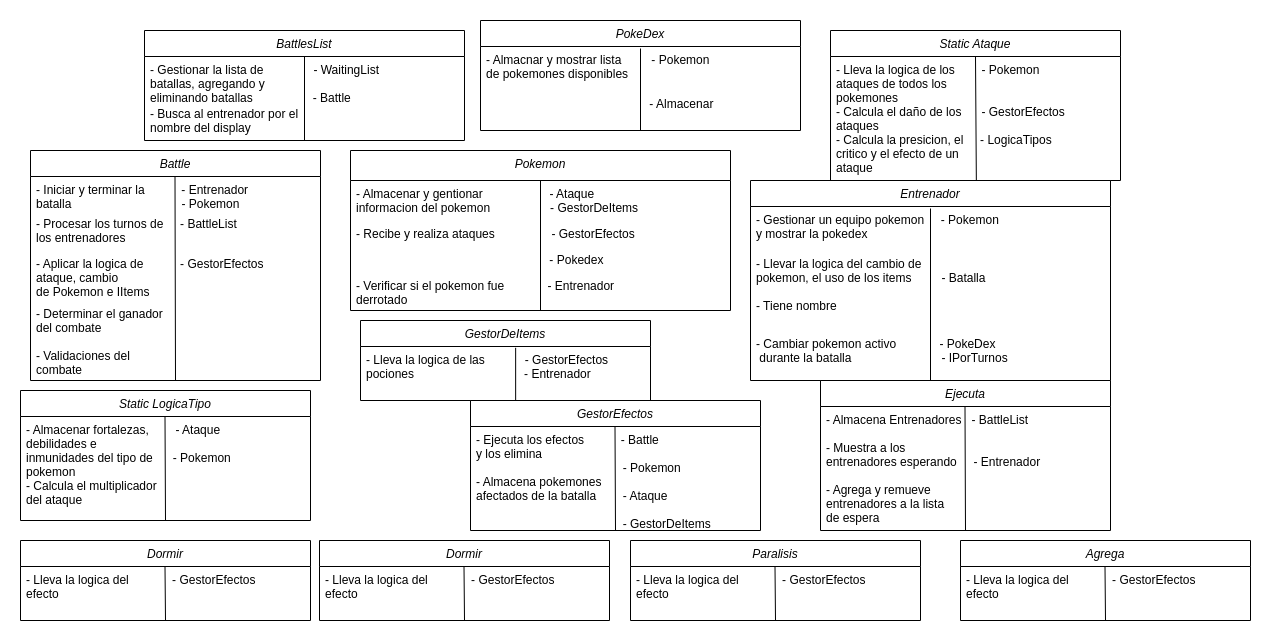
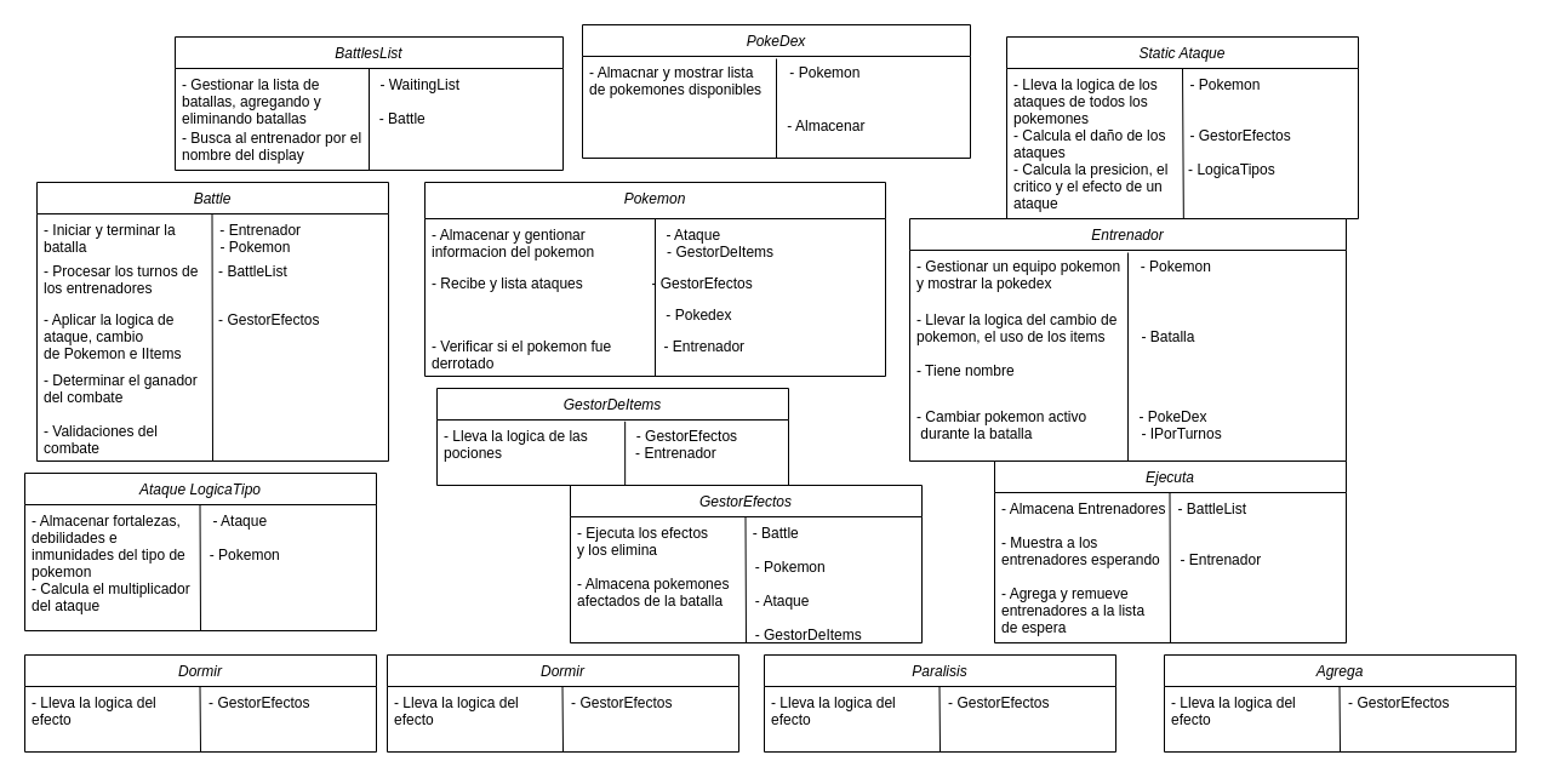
  <mxCell id="0" />
  <mxCell id="1" parent="0" />
  <mxCell id="2" value="Pokemon" style="swimlane;fontStyle=2;align=center;verticalAlign=top;childLayout=stackLayout;horizontal=1;startSize=30;horizontalStack=0;resizeParent=1;resizeLast=0;collapsible=1;marginBottom=0;rounded=0;shadow=0;strokeWidth=1;" parent="1" vertex="1"><mxGeometry x="350" y="150" width="380" height="160" as="geometry"><mxRectangle x="230" y="140" width="160" height="26" as="alternateBounds" /></mxGeometry></mxCell>
  <mxCell id="3" value="- Almacenar y gentionar                    - Ataque&#10;informacion del pokemon                  - GestorDeItems                  " style="text;align=left;verticalAlign=top;spacingLeft=4;spacingRight=4;overflow=hidden;rotatable=0;points=[[0,0.5],[1,0.5]];portConstraint=eastwest;" parent="2" vertex="1"><mxGeometry y="30" width="380" height="40" as="geometry" /></mxCell>
  <mxCell id="4" value="" style="endArrow=none;html=1;rounded=0;entryX=0.5;entryY=1;entryDx=0;entryDy=0;" parent="2" target="2" edge="1"><mxGeometry width="50" height="50" relative="1" as="geometry"><mxPoint x="190" y="30" as="sourcePoint" /><mxPoint x="144.5" y="116" as="targetPoint" /></mxGeometry></mxCell>
- <mxCell id="5" value="- Recibe y realiza ataques                 - GestorEfectos" style="text;align=left;verticalAlign=top;spacingLeft=4;spacingRight=4;overflow=hidden;rotatable=0;points=[[0,0.5],[1,0.5]];portConstraint=eastwest;rounded=0;shadow=0;html=0;" parent="2" vertex="1"><mxGeometry y="70" width="380" height="26" as="geometry" /></mxCell>
+ <mxCell id="5" value="- Recibe y lista ataques                 - GestorEfectos" style="text;align=left;verticalAlign=top;spacingLeft=4;spacingRight=4;overflow=hidden;rotatable=0;points=[[0,0.5],[1,0.5]];portConstraint=eastwest;rounded=0;shadow=0;html=0;" parent="2" vertex="1"><mxGeometry y="70" width="380" height="26" as="geometry" /></mxCell>
  <mxCell id="6" value="                                                          - Pokedex" style="text;align=left;verticalAlign=top;spacingLeft=4;spacingRight=4;overflow=hidden;rotatable=0;points=[[0,0.5],[1,0.5]];portConstraint=eastwest;rounded=0;shadow=0;html=0;" parent="2" vertex="1"><mxGeometry y="96" width="380" height="26" as="geometry" /></mxCell>
  <mxCell id="7" value="- Verificar si el pokemon fue             - Entrenador&#10;derrotado" style="text;align=left;verticalAlign=top;spacingLeft=4;spacingRight=4;overflow=hidden;rotatable=0;points=[[0,0.5],[1,0.5]];portConstraint=eastwest;" parent="2" vertex="1"><mxGeometry y="122" width="380" height="38" as="geometry" /></mxCell>
- <mxCell id="8" value="Static LogicaTipo" style="swimlane;fontStyle=2;align=center;verticalAlign=top;childLayout=stackLayout;horizontal=1;startSize=26;horizontalStack=0;resizeParent=1;resizeLast=0;collapsible=1;marginBottom=0;rounded=0;shadow=0;strokeWidth=1;" parent="1" vertex="1"><mxGeometry x="20" y="390" width="290" height="130" as="geometry"><mxRectangle x="230" y="140" width="160" height="26" as="alternateBounds" /></mxGeometry></mxCell>
+ <mxCell id="8" value="Ataque LogicaTipo" style="swimlane;fontStyle=2;align=center;verticalAlign=top;childLayout=stackLayout;horizontal=1;startSize=26;horizontalStack=0;resizeParent=1;resizeLast=0;collapsible=1;marginBottom=0;rounded=0;shadow=0;strokeWidth=1;" parent="1" vertex="1"><mxGeometry x="20" y="390" width="290" height="130" as="geometry"><mxRectangle x="230" y="140" width="160" height="26" as="alternateBounds" /></mxGeometry></mxCell>
  <mxCell id="9" value="" style="endArrow=none;html=1;rounded=0;entryX=0.5;entryY=1;entryDx=0;entryDy=0;" parent="8" target="8" edge="1"><mxGeometry width="50" height="50" relative="1" as="geometry"><mxPoint x="144.5" y="26" as="sourcePoint" /><mxPoint x="144.5" y="116" as="targetPoint" /></mxGeometry></mxCell>
  <mxCell id="10" value="- Almacenar fortalezas,        - Ataque    &#10;debilidades e &#10;inmunidades del tipo de      - Pokemon&#10;pokemon &#10;- Calcula el multiplicador&#10;del ataque            " style="text;align=left;verticalAlign=top;spacingLeft=4;spacingRight=4;overflow=hidden;rotatable=0;points=[[0,0.5],[1,0.5]];portConstraint=eastwest;" parent="8" vertex="1"><mxGeometry y="26" width="290" height="104" as="geometry" /></mxCell>
  <mxCell id="11" value="Static Ataque" style="swimlane;fontStyle=2;align=center;verticalAlign=top;childLayout=stackLayout;horizontal=1;startSize=26;horizontalStack=0;resizeParent=1;resizeLast=0;collapsible=1;marginBottom=0;rounded=0;shadow=0;strokeWidth=1;" parent="1" vertex="1"><mxGeometry x="830" y="30" width="290" height="150" as="geometry"><mxRectangle x="230" y="140" width="160" height="26" as="alternateBounds" /></mxGeometry></mxCell>
  <mxCell id="12" value="" style="endArrow=none;html=1;rounded=0;entryX=0.5;entryY=1;entryDx=0;entryDy=0;" parent="11" target="11" edge="1" source="13"><mxGeometry width="50" height="50" relative="1" as="geometry"><mxPoint x="144.5" y="26" as="sourcePoint" /><mxPoint x="144.5" y="116" as="targetPoint" /></mxGeometry></mxCell>
  <mxCell id="13" value="- Lleva la logica de los        - Pokemon&#10;ataques de todos los &#10;pokemones&#10;- Calcula el daño de los      - GestorEfectos&#10;ataques&#10;- Calcula la presicion, el     - LogicaTipos&#10;critico y el efecto de un &#10;ataque&#10;&#10;" style="text;align=left;verticalAlign=top;spacingLeft=4;spacingRight=4;overflow=hidden;rotatable=0;points=[[0,0.5],[1,0.5]];portConstraint=eastwest;rounded=0;shadow=0;html=0;" parent="11" vertex="1"><mxGeometry y="26" width="290" height="124" as="geometry" /></mxCell>
  <mxCell id="14" value="" style="endArrow=none;html=1;rounded=0;entryX=0.503;entryY=1.022;entryDx=0;entryDy=0;entryPerimeter=0;" edge="1" parent="11" target="13"><mxGeometry width="50" height="50" relative="1" as="geometry"><mxPoint x="145" y="26" as="sourcePoint" /><mxPoint x="145.5" y="130" as="targetPoint" /></mxGeometry></mxCell>
  <mxCell id="15" value="Entrenador" style="swimlane;fontStyle=2;align=center;verticalAlign=top;childLayout=stackLayout;horizontal=1;startSize=26;horizontalStack=0;resizeParent=1;resizeLast=0;collapsible=1;marginBottom=0;rounded=0;shadow=0;strokeWidth=1;" parent="1" vertex="1"><mxGeometry x="750" y="180" width="360" height="200" as="geometry"><mxRectangle x="230" y="140" width="160" height="26" as="alternateBounds" /></mxGeometry></mxCell>
  <mxCell id="16" value="- Gestionar un equipo pokemon     - Pokemon&#10;y mostrar la pokedex&#10;" style="text;align=left;verticalAlign=top;spacingLeft=4;spacingRight=4;overflow=hidden;rotatable=0;points=[[0,0.5],[1,0.5]];portConstraint=eastwest;" parent="15" vertex="1"><mxGeometry y="26" width="360" height="44" as="geometry" /></mxCell>
  <mxCell id="17" value="" style="endArrow=none;html=1;rounded=0;entryX=0.5;entryY=1;entryDx=0;entryDy=0;" parent="15" target="15" edge="1"><mxGeometry width="50" height="50" relative="1" as="geometry"><mxPoint x="180" y="28" as="sourcePoint" /><mxPoint x="144.5" y="116" as="targetPoint" /></mxGeometry></mxCell>
  <mxCell id="18" value="- Llevar la logica del cambio de&#10;pokemon, el uso de los items         - Batalla&#10;&#10;- Tiene nombre" style="text;align=left;verticalAlign=top;spacingLeft=4;spacingRight=4;overflow=hidden;rotatable=0;points=[[0,0.5],[1,0.5]];portConstraint=eastwest;rounded=0;shadow=0;html=0;" parent="15" vertex="1"><mxGeometry y="70" width="360" height="80" as="geometry" /></mxCell>
  <mxCell id="19" value="- Cambiar pokemon activo             - PokeDex         &#10; durante la batalla                           - IPorTurnos&#10;" style="text;align=left;verticalAlign=top;spacingLeft=4;spacingRight=4;overflow=hidden;rotatable=0;points=[[0,0.5],[1,0.5]];portConstraint=eastwest;rounded=0;shadow=0;html=0;" parent="15" vertex="1"><mxGeometry y="150" width="360" height="40" as="geometry" /></mxCell>
  <mxCell id="20" value="Battle" style="swimlane;fontStyle=2;align=center;verticalAlign=top;childLayout=stackLayout;horizontal=1;startSize=26;horizontalStack=0;resizeParent=1;resizeLast=0;collapsible=1;marginBottom=0;rounded=0;shadow=0;strokeWidth=1;" parent="1" vertex="1"><mxGeometry x="30" y="150" width="290" height="230" as="geometry"><mxRectangle x="230" y="140" width="160" height="26" as="alternateBounds" /></mxGeometry></mxCell>
  <mxCell id="21" value="" style="endArrow=none;html=1;rounded=0;entryX=0.5;entryY=1;entryDx=0;entryDy=0;" parent="20" target="20" edge="1"><mxGeometry width="50" height="50" relative="1" as="geometry"><mxPoint x="144.5" y="26" as="sourcePoint" /><mxPoint x="144.5" y="116" as="targetPoint" /></mxGeometry></mxCell>
  <mxCell id="22" value="- Iniciar y terminar la           - Entrenador &#10;batalla                                 - Pokemon " style="text;align=left;verticalAlign=top;spacingLeft=4;spacingRight=4;overflow=hidden;rotatable=0;points=[[0,0.5],[1,0.5]];portConstraint=eastwest;" parent="20" vertex="1"><mxGeometry y="26" width="290" height="34" as="geometry" /></mxCell>
  <mxCell id="23" value="- Procesar los turnos de     - BattleList&#10;los entrenadores               " style="text;align=left;verticalAlign=top;spacingLeft=4;spacingRight=4;overflow=hidden;rotatable=0;points=[[0,0.5],[1,0.5]];portConstraint=eastwest;rounded=0;shadow=0;html=0;" parent="20" vertex="1"><mxGeometry y="60" width="290" height="40" as="geometry" /></mxCell>
  <mxCell id="24" value="- Aplicar la logica de           - GestorEfectos&#10;ataque, cambio&#10;de Pokemon e IItems" style="text;align=left;verticalAlign=top;spacingLeft=4;spacingRight=4;overflow=hidden;rotatable=0;points=[[0,0.5],[1,0.5]];portConstraint=eastwest;rounded=0;shadow=0;html=0;" parent="20" vertex="1"><mxGeometry y="100" width="290" height="50" as="geometry" /></mxCell>
  <mxCell id="25" value="- Determinar el ganador&#10;del combate&#10;&#10;- Validaciones del &#10;combate&#10;" style="text;align=left;verticalAlign=top;spacingLeft=4;spacingRight=4;overflow=hidden;rotatable=0;points=[[0,0.5],[1,0.5]];portConstraint=eastwest;" parent="20" vertex="1"><mxGeometry y="150" width="290" height="80" as="geometry" /></mxCell>
  <mxCell id="26" value="BattlesList" style="swimlane;fontStyle=2;align=center;verticalAlign=top;childLayout=stackLayout;horizontal=1;startSize=26;horizontalStack=0;resizeParent=1;resizeLast=0;collapsible=1;marginBottom=0;rounded=0;shadow=0;strokeWidth=1;" parent="1" vertex="1"><mxGeometry x="144" y="30" width="320" height="110" as="geometry"><mxRectangle x="230" y="140" width="160" height="26" as="alternateBounds" /></mxGeometry></mxCell>
  <mxCell id="27" value="" style="endArrow=none;html=1;rounded=0;entryX=0.5;entryY=1;entryDx=0;entryDy=0;" parent="26" target="26" edge="1"><mxGeometry width="50" height="50" relative="1" as="geometry"><mxPoint x="160" y="26" as="sourcePoint" /><mxPoint x="144.5" y="116" as="targetPoint" /></mxGeometry></mxCell>
  <mxCell id="28" value="- Gestionar la lista de               - WaitingList&#10;batallas, agregando y &#10;eliminando batallas                  - Battle" style="text;align=left;verticalAlign=top;spacingLeft=4;spacingRight=4;overflow=hidden;rotatable=0;points=[[0,0.5],[1,0.5]];portConstraint=eastwest;" parent="26" vertex="1"><mxGeometry y="26" width="320" height="44" as="geometry" /></mxCell>
  <mxCell id="29" value="- Busca al entrenador por el&#10;nombre del display" style="text;align=left;verticalAlign=top;spacingLeft=4;spacingRight=4;overflow=hidden;rotatable=0;points=[[0,0.5],[1,0.5]];portConstraint=eastwest;rounded=0;shadow=0;html=0;" parent="26" vertex="1"><mxGeometry y="70" width="320" height="40" as="geometry" /></mxCell>
  <mxCell id="30" value="PokeDex" style="swimlane;fontStyle=2;align=center;verticalAlign=top;childLayout=stackLayout;horizontal=1;startSize=26;horizontalStack=0;resizeParent=1;resizeLast=0;collapsible=1;marginBottom=0;rounded=0;shadow=0;strokeWidth=1;" parent="1" vertex="1"><mxGeometry x="480" y="20" width="320" height="110" as="geometry"><mxRectangle x="230" y="140" width="160" height="26" as="alternateBounds" /></mxGeometry></mxCell>
  <mxCell id="31" value="- Almacnar y mostrar lista         - Pokemon &#10;de pokemones disponibles" style="text;align=left;verticalAlign=top;spacingLeft=4;spacingRight=4;overflow=hidden;rotatable=0;points=[[0,0.5],[1,0.5]];portConstraint=eastwest;" parent="30" vertex="1"><mxGeometry y="26" width="320" height="44" as="geometry" /></mxCell>
  <mxCell id="32" value="" style="endArrow=none;html=1;rounded=0;entryX=0.5;entryY=1;entryDx=0;entryDy=0;" parent="30" target="30" edge="1"><mxGeometry width="50" height="50" relative="1" as="geometry"><mxPoint x="160" y="28" as="sourcePoint" /><mxPoint x="144.5" y="116" as="targetPoint" /></mxGeometry></mxCell>
  <mxCell id="33" value="                                                 - Almacenar" style="text;align=left;verticalAlign=top;spacingLeft=4;spacingRight=4;overflow=hidden;rotatable=0;points=[[0,0.5],[1,0.5]];portConstraint=eastwest;rounded=0;shadow=0;html=0;" parent="30" vertex="1"><mxGeometry y="70" width="320" height="40" as="geometry" /></mxCell>
  <mxCell id="34" value="GestorDeItems" style="swimlane;fontStyle=2;align=center;verticalAlign=top;childLayout=stackLayout;horizontal=1;startSize=26;horizontalStack=0;resizeParent=1;resizeLast=0;collapsible=1;marginBottom=0;rounded=0;shadow=0;strokeWidth=1;" vertex="1" parent="1"><mxGeometry x="360" y="320" width="290" height="80" as="geometry"><mxRectangle x="230" y="140" width="160" height="26" as="alternateBounds" /></mxGeometry></mxCell>
  <mxCell id="35" value="" style="endArrow=none;html=1;rounded=0;entryX=0.5;entryY=1;entryDx=0;entryDy=0;" edge="1" parent="34" source="36" target="34"><mxGeometry width="50" height="50" relative="1" as="geometry"><mxPoint x="144.5" y="26" as="sourcePoint" /><mxPoint x="144.5" y="116" as="targetPoint" /></mxGeometry></mxCell>
  <mxCell id="36" value="- Lleva la logica de las            - GestorEfectos&#10;pociones                                 - Entrenador&#10;&#10;" style="text;align=left;verticalAlign=top;spacingLeft=4;spacingRight=4;overflow=hidden;rotatable=0;points=[[0,0.5],[1,0.5]];portConstraint=eastwest;rounded=0;shadow=0;html=0;" vertex="1" parent="34"><mxGeometry y="26" width="290" height="54" as="geometry" /></mxCell>
  <mxCell id="37" value="" style="endArrow=none;html=1;rounded=0;entryX=0.535;entryY=0.999;entryDx=0;entryDy=0;entryPerimeter=0;exitX=0.535;exitY=0.024;exitDx=0;exitDy=0;exitPerimeter=0;" edge="1" parent="34" source="36" target="36"><mxGeometry width="50" height="50" relative="1" as="geometry"><mxPoint x="-80" y="23" as="sourcePoint" /><mxPoint x="-79.5" y="127" as="targetPoint" /></mxGeometry></mxCell>
  <mxCell id="38" value="GestorEfectos" style="swimlane;fontStyle=2;align=center;verticalAlign=top;childLayout=stackLayout;horizontal=1;startSize=26;horizontalStack=0;resizeParent=1;resizeLast=0;collapsible=1;marginBottom=0;rounded=0;shadow=0;strokeWidth=1;" vertex="1" parent="1"><mxGeometry x="470" y="400" width="290" height="130" as="geometry"><mxRectangle x="230" y="140" width="160" height="26" as="alternateBounds" /></mxGeometry></mxCell>
  <mxCell id="39" value="" style="endArrow=none;html=1;rounded=0;entryX=0.5;entryY=1;entryDx=0;entryDy=0;" edge="1" parent="38" target="38"><mxGeometry width="50" height="50" relative="1" as="geometry"><mxPoint x="144.5" y="26" as="sourcePoint" /><mxPoint x="144.5" y="116" as="targetPoint" /></mxGeometry></mxCell>
  <mxCell id="40" value="- Ejecuta los efectos           - Battle&#10;y los elimina&#10;                                            - Pokemon&#10;- Almacena pokemones&#10;afectados de la batalla        - Ataque&#10; &#10;                                            - GestorDeItems&#10;" style="text;align=left;verticalAlign=top;spacingLeft=4;spacingRight=4;overflow=hidden;rotatable=0;points=[[0,0.5],[1,0.5]];portConstraint=eastwest;" vertex="1" parent="38"><mxGeometry y="26" width="290" height="104" as="geometry" /></mxCell>
  <mxCell id="41" value="Ejecuta" style="swimlane;fontStyle=2;align=center;verticalAlign=top;childLayout=stackLayout;horizontal=1;startSize=26;horizontalStack=0;resizeParent=1;resizeLast=0;collapsible=1;marginBottom=0;rounded=0;shadow=0;strokeWidth=1;" vertex="1" parent="1"><mxGeometry x="820" y="380" width="290" height="150" as="geometry"><mxRectangle x="230" y="140" width="160" height="26" as="alternateBounds" /></mxGeometry></mxCell>
  <mxCell id="42" value="" style="endArrow=none;html=1;rounded=0;entryX=0.5;entryY=1;entryDx=0;entryDy=0;" edge="1" parent="41" target="41"><mxGeometry width="50" height="50" relative="1" as="geometry"><mxPoint x="144.5" y="26" as="sourcePoint" /><mxPoint x="144.5" y="116" as="targetPoint" /></mxGeometry></mxCell>
  <mxCell id="43" value="- Almacena Entrenadores   - BattleList&#10;&#10;- Muestra a los &#10;entrenadores esperando     - Entrenador&#10;&#10;- Agrega y remueve &#10;entrenadores a la lista&#10;de espera       " style="text;align=left;verticalAlign=top;spacingLeft=4;spacingRight=4;overflow=hidden;rotatable=0;points=[[0,0.5],[1,0.5]];portConstraint=eastwest;" vertex="1" parent="41"><mxGeometry y="26" width="290" height="124" as="geometry" /></mxCell>
  <mxCell id="44" value="Dormir" style="swimlane;fontStyle=2;align=center;verticalAlign=top;childLayout=stackLayout;horizontal=1;startSize=26;horizontalStack=0;resizeParent=1;resizeLast=0;collapsible=1;marginBottom=0;rounded=0;shadow=0;strokeWidth=1;" vertex="1" parent="1"><mxGeometry x="20" y="540" width="290" height="80" as="geometry"><mxRectangle x="230" y="140" width="160" height="26" as="alternateBounds" /></mxGeometry></mxCell>
  <mxCell id="45" value="" style="endArrow=none;html=1;rounded=0;entryX=0.5;entryY=1;entryDx=0;entryDy=0;" edge="1" parent="44" target="44"><mxGeometry width="50" height="50" relative="1" as="geometry"><mxPoint x="144.5" y="26" as="sourcePoint" /><mxPoint x="144.5" y="116" as="targetPoint" /></mxGeometry></mxCell>
  <mxCell id="46" value="- Lleva la logica del             - GestorEfectos&#10;efecto" style="text;align=left;verticalAlign=top;spacingLeft=4;spacingRight=4;overflow=hidden;rotatable=0;points=[[0,0.5],[1,0.5]];portConstraint=eastwest;" vertex="1" parent="44"><mxGeometry y="26" width="290" height="54" as="geometry" /></mxCell>
  <mxCell id="47" value="Paralisis" style="swimlane;fontStyle=2;align=center;verticalAlign=top;childLayout=stackLayout;horizontal=1;startSize=26;horizontalStack=0;resizeParent=1;resizeLast=0;collapsible=1;marginBottom=0;rounded=0;shadow=0;strokeWidth=1;" vertex="1" parent="1"><mxGeometry x="630" y="540" width="290" height="80" as="geometry"><mxRectangle x="230" y="140" width="160" height="26" as="alternateBounds" /></mxGeometry></mxCell>
  <mxCell id="48" value="" style="endArrow=none;html=1;rounded=0;entryX=0.5;entryY=1;entryDx=0;entryDy=0;" edge="1" parent="47" target="47"><mxGeometry width="50" height="50" relative="1" as="geometry"><mxPoint x="144.5" y="26" as="sourcePoint" /><mxPoint x="144.5" y="116" as="targetPoint" /></mxGeometry></mxCell>
  <mxCell id="49" value="- Lleva la logica del             - GestorEfectos&#10;efecto" style="text;align=left;verticalAlign=top;spacingLeft=4;spacingRight=4;overflow=hidden;rotatable=0;points=[[0,0.5],[1,0.5]];portConstraint=eastwest;" vertex="1" parent="47"><mxGeometry y="26" width="290" height="54" as="geometry" /></mxCell>
  <mxCell id="50" value="Dormir" style="swimlane;fontStyle=2;align=center;verticalAlign=top;childLayout=stackLayout;horizontal=1;startSize=26;horizontalStack=0;resizeParent=1;resizeLast=0;collapsible=1;marginBottom=0;rounded=0;shadow=0;strokeWidth=1;" vertex="1" parent="1"><mxGeometry x="319" y="540" width="290" height="80" as="geometry"><mxRectangle x="230" y="140" width="160" height="26" as="alternateBounds" /></mxGeometry></mxCell>
  <mxCell id="51" value="" style="endArrow=none;html=1;rounded=0;entryX=0.5;entryY=1;entryDx=0;entryDy=0;" edge="1" parent="50" target="50"><mxGeometry width="50" height="50" relative="1" as="geometry"><mxPoint x="144.5" y="26" as="sourcePoint" /><mxPoint x="144.5" y="116" as="targetPoint" /></mxGeometry></mxCell>
  <mxCell id="52" value="- Lleva la logica del             - GestorEfectos&#10;efecto" style="text;align=left;verticalAlign=top;spacingLeft=4;spacingRight=4;overflow=hidden;rotatable=0;points=[[0,0.5],[1,0.5]];portConstraint=eastwest;" vertex="1" parent="50"><mxGeometry y="26" width="290" height="54" as="geometry" /></mxCell>
  <mxCell id="53" value="Agrega" style="swimlane;fontStyle=2;align=center;verticalAlign=top;childLayout=stackLayout;horizontal=1;startSize=26;horizontalStack=0;resizeParent=1;resizeLast=0;collapsible=1;marginBottom=0;rounded=0;shadow=0;strokeWidth=1;" vertex="1" parent="1"><mxGeometry x="960" y="540" width="290" height="80" as="geometry"><mxRectangle x="230" y="140" width="160" height="26" as="alternateBounds" /></mxGeometry></mxCell>
  <mxCell id="54" value="" style="endArrow=none;html=1;rounded=0;entryX=0.5;entryY=1;entryDx=0;entryDy=0;" edge="1" parent="53" target="53"><mxGeometry width="50" height="50" relative="1" as="geometry"><mxPoint x="144.5" y="26" as="sourcePoint" /><mxPoint x="144.5" y="116" as="targetPoint" /></mxGeometry></mxCell>
  <mxCell id="55" value="- Lleva la logica del             - GestorEfectos&#10;efecto" style="text;align=left;verticalAlign=top;spacingLeft=4;spacingRight=4;overflow=hidden;rotatable=0;points=[[0,0.5],[1,0.5]];portConstraint=eastwest;" vertex="1" parent="53"><mxGeometry y="26" width="290" height="54" as="geometry" /></mxCell>
